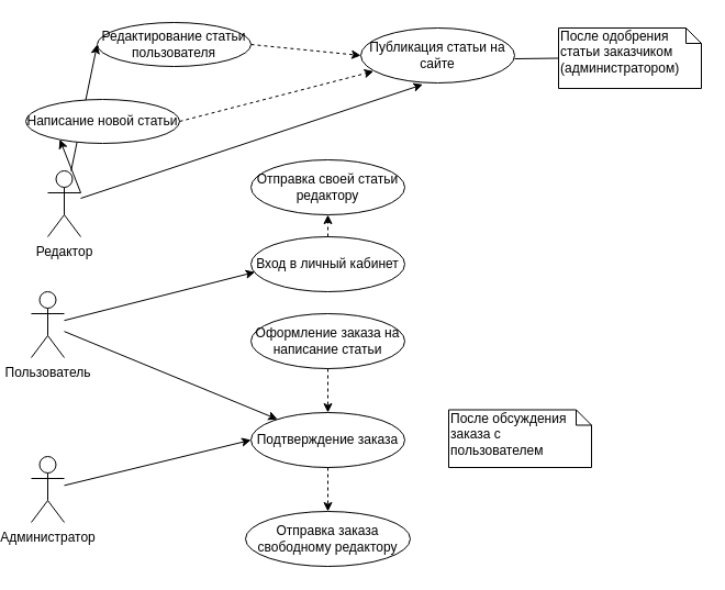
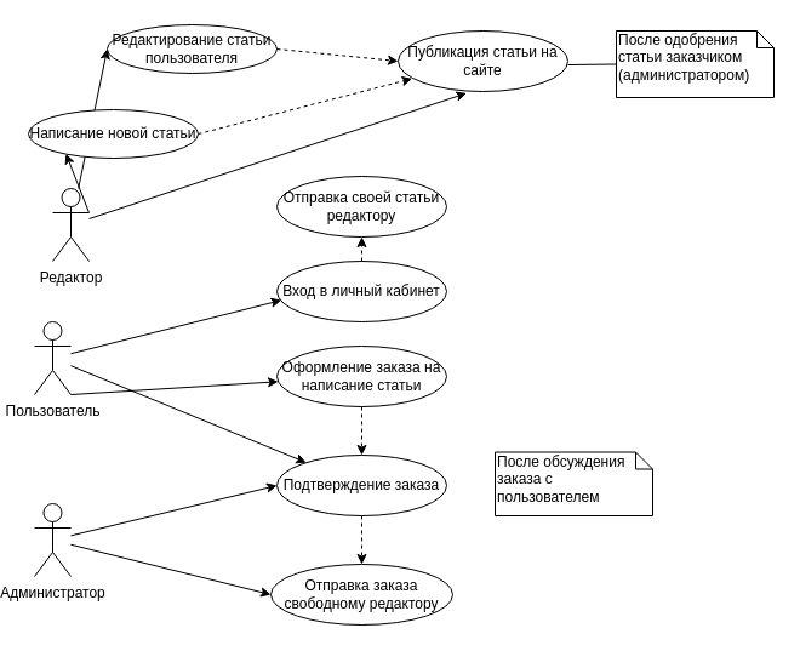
  <mxCell id="0" />
  <mxCell id="1" parent="0" />
  <mxCell id="2" value="Пользователь" style="shape=umlActor;verticalLabelPosition=bottom;labelBackgroundColor=#ffffff;verticalAlign=top;html=1;outlineConnect=0;" vertex="1" parent="1"><mxGeometry x="25" y="265" width="30" height="60" as="geometry" /></mxCell>
  <mxCell id="3" value="Редактор" style="shape=umlActor;verticalLabelPosition=bottom;labelBackgroundColor=#ffffff;verticalAlign=top;html=1;outlineConnect=0;" vertex="1" parent="1"><mxGeometry x="40" y="155" width="30" height="60" as="geometry" /></mxCell>
  <mxCell id="4" value="Администратор" style="shape=umlActor;verticalLabelPosition=bottom;labelBackgroundColor=#ffffff;verticalAlign=top;html=1;outlineConnect=0;" vertex="1" parent="1"><mxGeometry x="25" y="415" width="30" height="60" as="geometry" /></mxCell>
  <mxCell id="5" value="После обсуждения заказа с пользователем" style="shape=note;whiteSpace=wrap;html=1;size=14;verticalAlign=top;align=left;spacingTop=-6;" vertex="1" parent="1"><mxGeometry x="405" y="372.5" width="130" height="52.5" as="geometry" /></mxCell>
  <mxCell id="6" value="Вход в личный кабинет" style="ellipse;whiteSpace=wrap;html=1;" vertex="1" parent="1"><mxGeometry x="225" y="215" width="140" height="50" as="geometry" /></mxCell>
  <mxCell id="7" value="Отправка своей статьи редактору" style="ellipse;whiteSpace=wrap;html=1;" vertex="1" parent="1"><mxGeometry x="225" y="145" width="140" height="50" as="geometry" /></mxCell>
  <mxCell id="8" value="Оформление заказа на написание статьи" style="ellipse;whiteSpace=wrap;html=1;" vertex="1" parent="1"><mxGeometry x="225" y="285" width="140" height="50" as="geometry" /></mxCell>
  <mxCell id="9" value="Подтверждение заказа" style="ellipse;whiteSpace=wrap;html=1;" vertex="1" parent="1"><mxGeometry x="225" y="375" width="140" height="50" as="geometry" /></mxCell>
  <mxCell id="10" value="" style="endArrow=classic;html=1;entryX=0.026;entryY=0.643;entryDx=0;entryDy=0;entryPerimeter=0;" edge="1" parent="1" source="2" target="6"><mxGeometry width="50" height="50" relative="1" as="geometry"><mxPoint x="115" y="275" as="sourcePoint" /><mxPoint x="165" y="225" as="targetPoint" /></mxGeometry></mxCell>
  <mxCell id="11" value="" style="endArrow=classic;html=1;exitX=0.5;exitY=0;exitDx=0;exitDy=0;entryX=0.5;entryY=1;entryDx=0;entryDy=0;rounded=0;jumpStyle=none;strokeColor=#000000;dashed=1;" edge="1" parent="1" source="6" target="7"><mxGeometry width="50" height="50" relative="1" as="geometry"><mxPoint x="315" y="275" as="sourcePoint" /><mxPoint x="365" y="225" as="targetPoint" /></mxGeometry></mxCell>
  <mxCell id="12" value="" style="endArrow=classic;html=1;" edge="1" parent="1" source="2" target="9"><mxGeometry width="50" height="50" relative="1" as="geometry"><mxPoint x="115" y="255" as="sourcePoint" /><mxPoint x="165" y="205" as="targetPoint" /></mxGeometry></mxCell>
+ <mxCell id="13" value="" style="endArrow=classic;html=1;strokeColor=#000000;exitX=1;exitY=1;exitDx=0;exitDy=0;exitPerimeter=0;" edge="1" parent="1" source="2" target="8"><mxGeometry width="50" height="50" relative="1" as="geometry"><mxPoint x="175" y="325" as="sourcePoint" /><mxPoint x="225" y="275" as="targetPoint" /></mxGeometry></mxCell>
  <mxCell id="14" value="" style="endArrow=classic;html=1;strokeColor=#000000;entryX=0;entryY=0.5;entryDx=0;entryDy=0;" edge="1" parent="1" source="4" target="9"><mxGeometry width="50" height="50" relative="1" as="geometry"><mxPoint x="165" y="415" as="sourcePoint" /><mxPoint x="215" y="365" as="targetPoint" /></mxGeometry></mxCell>
  <mxCell id="15" value="" style="endArrow=classic;html=1;strokeColor=#000000;exitX=0.5;exitY=1;exitDx=0;exitDy=0;entryX=0.5;entryY=0;entryDx=0;entryDy=0;dashed=1;" edge="1" parent="1" source="8" target="9"><mxGeometry width="50" height="50" relative="1" as="geometry"><mxPoint x="345" y="365" as="sourcePoint" /><mxPoint x="395" y="315" as="targetPoint" /></mxGeometry></mxCell>
  <mxCell id="16" value="Редактирование статьи пользователя" style="ellipse;whiteSpace=wrap;html=1;" vertex="1" parent="1"><mxGeometry x="85" y="20" width="140" height="40" as="geometry" /></mxCell>
  <mxCell id="17" value="" style="endArrow=classic;html=1;strokeColor=#000000;entryX=0;entryY=0.5;entryDx=0;entryDy=0;" edge="1" parent="1" source="3" target="16"><mxGeometry width="50" height="50" relative="1" as="geometry"><mxPoint x="135" y="105" as="sourcePoint" /><mxPoint x="185" y="55" as="targetPoint" /></mxGeometry></mxCell>
  <mxCell id="18" value="Публикация статьи на сайте" style="ellipse;whiteSpace=wrap;html=1;" vertex="1" parent="1"><mxGeometry x="325" y="25" width="140" height="50" as="geometry" /></mxCell>
  <mxCell id="19" value="" style="endArrow=classic;html=1;strokeColor=#000000;entryX=0.403;entryY=1.028;entryDx=0;entryDy=0;entryPerimeter=0;" edge="1" parent="1" source="3" target="18"><mxGeometry width="50" height="50" relative="1" as="geometry"><mxPoint x="125" y="165" as="sourcePoint" /><mxPoint x="175" y="115" as="targetPoint" /></mxGeometry></mxCell>
  <mxCell id="20" value="" style="endArrow=classic;html=1;strokeColor=#000000;exitX=1;exitY=0.5;exitDx=0;exitDy=0;entryX=0;entryY=0.5;entryDx=0;entryDy=0;dashed=1;" edge="1" parent="1" source="16" target="18"><mxGeometry width="50" height="50" relative="1" as="geometry"><mxPoint x="415" y="65" as="sourcePoint" /><mxPoint x="465" y="15" as="targetPoint" /></mxGeometry></mxCell>
  <mxCell id="21" value="После одобрения статьи заказчиком (администратором)" style="shape=note;whiteSpace=wrap;html=1;size=14;verticalAlign=top;align=left;spacingTop=-6;" vertex="1" parent="1"><mxGeometry x="505" y="25" width="130" height="55" as="geometry" /></mxCell>
  <mxCell id="22" value="" style="endArrow=none;html=1;strokeColor=#000000;entryX=0;entryY=0.5;entryDx=0;entryDy=0;entryPerimeter=0;" edge="1" parent="1" target="21"><mxGeometry width="50" height="50" relative="1" as="geometry"><mxPoint x="465" y="53" as="sourcePoint" /><mxPoint x="595" y="165" as="targetPoint" /></mxGeometry></mxCell>
  <mxCell id="23" value="Отправка заказа свободному редактору" style="ellipse;whiteSpace=wrap;html=1;" vertex="1" parent="1"><mxGeometry x="220" y="465" width="150" height="50" as="geometry" /></mxCell>
+ <mxCell id="24" value="" style="endArrow=classic;html=1;strokeColor=#000000;entryX=0;entryY=0.5;entryDx=0;entryDy=0;" edge="1" parent="1" source="4" target="23"><mxGeometry width="50" height="50" relative="1" as="geometry"><mxPoint x="65" y="475" as="sourcePoint" /><mxPoint x="185" y="505" as="targetPoint" /></mxGeometry></mxCell>
  <mxCell id="25" value="" style="endArrow=classic;html=1;strokeColor=#000000;exitX=0.5;exitY=1;exitDx=0;exitDy=0;entryX=0.5;entryY=0;entryDx=0;entryDy=0;dashed=1;" edge="1" parent="1" source="9" target="23"><mxGeometry width="50" height="50" relative="1" as="geometry"><mxPoint x="195" y="485" as="sourcePoint" /><mxPoint x="245" y="435" as="targetPoint" /></mxGeometry></mxCell>
  <mxCell id="26" value="Написание новой статьи" style="ellipse;whiteSpace=wrap;html=1;" vertex="1" parent="1"><mxGeometry x="20" y="90" width="140" height="40" as="geometry" /></mxCell>
  <mxCell id="27" value="" style="endArrow=classic;html=1;strokeColor=#000000;exitX=1;exitY=0.333;exitDx=0;exitDy=0;exitPerimeter=0;entryX=0.221;entryY=0.91;entryDx=0;entryDy=0;entryPerimeter=0;" edge="1" parent="1" source="3" target="26"><mxGeometry width="50" height="50" relative="1" as="geometry"><mxPoint x="175" y="175" as="sourcePoint" /><mxPoint x="225" y="125" as="targetPoint" /></mxGeometry></mxCell>
  <mxCell id="28" value="" style="endArrow=classic;html=1;strokeColor=#000000;exitX=1;exitY=0.5;exitDx=0;exitDy=0;entryX=0.083;entryY=0.788;entryDx=0;entryDy=0;entryPerimeter=0;dashed=1;" edge="1" parent="1" source="26" target="18"><mxGeometry width="50" height="50" relative="1" as="geometry"><mxPoint x="365" y="135" as="sourcePoint" /><mxPoint x="415" y="85" as="targetPoint" /></mxGeometry></mxCell>
